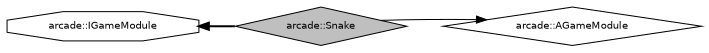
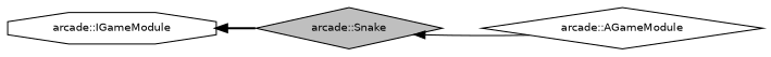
  digraph {
    fontname="DejaVu Sans"
    rankdir=LR
    node [color=black fillcolor=white fontname="DejaVu Sans" fontsize=10 shape=diamond style=filled]
    edge [color=black dir=back fontname="DejaVu Sans" fontsize=10 labelfontname=Helvetica labelfontsize=10]
    n1 [fillcolor=grey75 fontcolor=black height=0.2 label="arcade::Snake" width=0.4]
    n2 [height=0.2 label="arcade::AGameModule" width=0.4]
    n3 [height=0.2 label="arcade::IGameModule" shape=octagon width=0.4]
-   n2 -> n1 [style=solid]
+   n1 -> n2 [style=solid]
    n3 -> n1 [style=bold]
  }
